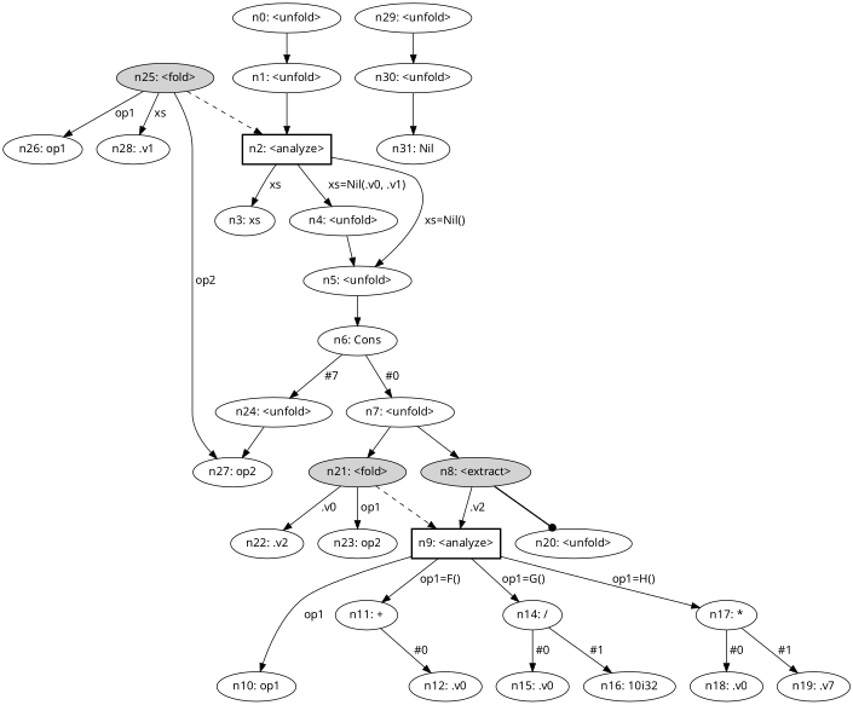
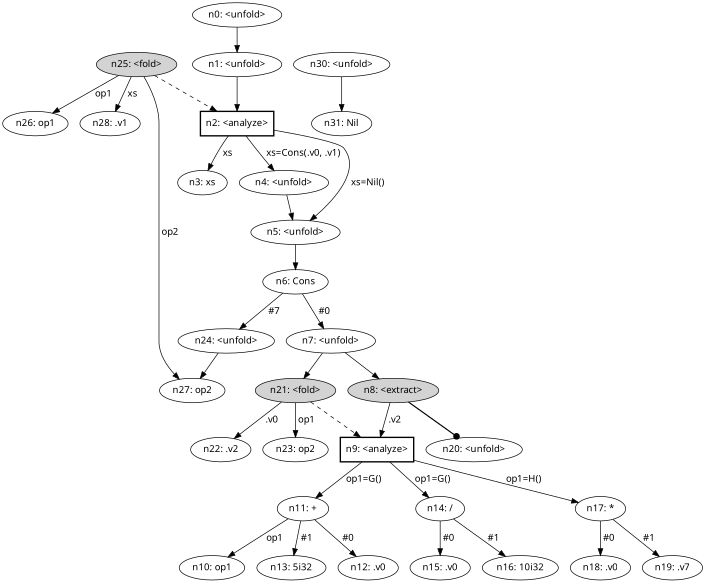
  digraph {
    node [fontname="bold helvetica"]
    edge [fontname="bold helvetica"]
    n1 [label="n0: <unfold>"]
    n2 [label="n1: <unfold>"]
    n3 [label="n2: <analyze>" shape=box style=bold]
    n4 [label="n3: xs"]
    n5 [label="n4: <unfold>"]
    n6 [label="n5: <unfold>"]
-   n7 [label="n29: <unfold>"]
    n8 [label="n30: <unfold>"]
    n9 [label="n6: Cons"]
    n10 [label="n7: <unfold>"]
    n11 [label="n24: <unfold>"]
    n12 [label="n8: <extract>" style=filled]
    n13 [label="n21: <fold>" style=filled]
    n14 [label="n27: op2"]
    n15 [label="n9: <analyze>" shape=box style=bold]
    n16 [label="n20: <unfold>"]
    n17 [label="n10: op1"]
    n18 [label="n11: +"]
    n19 [label="n14: /"]
    n20 [label="n17: *"]
    n21 [label="n12: .v0"]
+   n22 [label="n13: 5i32"]
    n23 [label="n15: .v0"]
    n24 [label="n16: 10i32"]
    n25 [label="n18: .v0"]
    n26 [label="n19: .v7"]
    n27 [label="n22: .v2"]
    n28 [label="n23: op2"]
    n29 [label="n25: <fold>" style=filled]
    n30 [label="n26: op1"]
    n31 [label="n28: .v1"]
    n32 [label="n31: Nil"]
    n1 -> n2
    n2 -> n3
    n3 -> n4 [label=" xs "]
-   n3 -> n5 [label=" xs=Nil(.v0, .v1) "]
+   n3 -> n5 [label=" xs=Cons(.v0, .v1) "]
    n3 -> n6 [label=" xs=Nil() "]
    n5 -> n6
    n6 -> n9
-   n7 -> n8
    n8 -> n32
    n9 -> n10 [label=" #0 "]
    n9 -> n11 [label=" #7 "]
    n10 -> n12
    n10 -> n13
    n11 -> n14
    n12 -> n15 [label=" .v2 "]
    n12 -> n16 [arrowhead=dot penwidth=1.7]
    n13 -> n15 [style=dashed]
    n13 -> n27 [label=" .v0 "]
    n13 -> n28 [label=" op1 "]
-   n15 -> n17 [label=" op1 "]
-   n15 -> n18 [label=" op1=F() "]
+   n18 -> n17 [label=" op1 "]
+   n15 -> n18 [label=" op1=G() "]
    n15 -> n19 [label=" op1=G() "]
    n15 -> n20 [label=" op1=H() "]
    n18 -> n21 [label=" #0 "]
+   n18 -> n22 [label=" #1 "]
    n19 -> n23 [label=" #0 "]
    n19 -> n24 [label=" #1 "]
    n20 -> n25 [label=" #0 "]
    n20 -> n26 [label=" #1 "]
    n29 -> n3 [style=dashed]
    n29 -> n14 [label=" op2 "]
    n29 -> n30 [label=" op1 "]
    n29 -> n31 [label=" xs "]
  }
